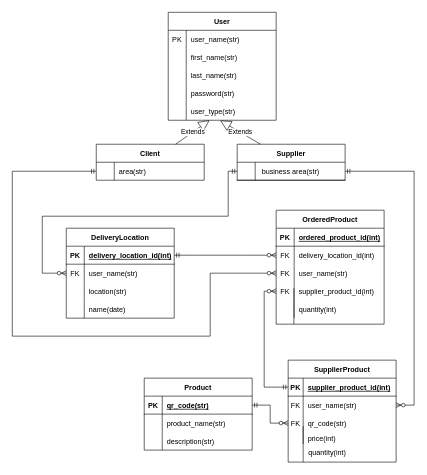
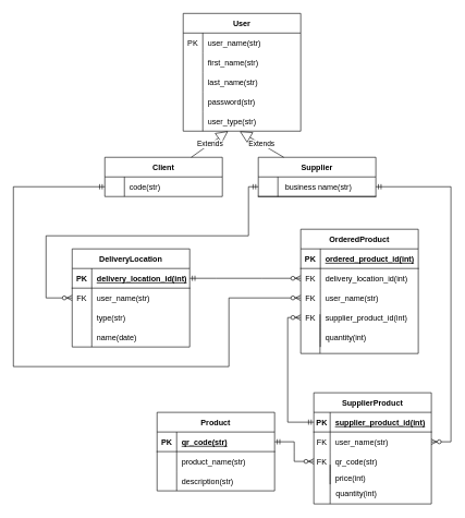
  <mxCell id="0" />
  <mxCell id="1" parent="0" />
  <mxCell id="2" value="Product" style="shape=table;startSize=30;container=1;collapsible=1;childLayout=tableLayout;fixedRows=1;rowLines=0;fontStyle=1;align=center;resizeLast=1;" parent="1" vertex="1"><mxGeometry x="240" y="630" width="180" height="120" as="geometry" /></mxCell>
  <mxCell id="3" value="" style="shape=tableRow;horizontal=0;startSize=0;swimlaneHead=0;swimlaneBody=0;fillColor=none;collapsible=0;dropTarget=0;points=[[0,0.5],[1,0.5]];portConstraint=eastwest;top=0;left=0;right=0;bottom=1;" parent="2" vertex="1"><mxGeometry y="30" width="180" height="30" as="geometry" /></mxCell>
  <mxCell id="4" value="PK" style="shape=partialRectangle;connectable=0;fillColor=none;top=0;left=0;bottom=0;right=0;fontStyle=1;overflow=hidden;" parent="3" vertex="1"><mxGeometry width="30" height="30" as="geometry"><mxRectangle width="30" height="30" as="alternateBounds" /></mxGeometry></mxCell>
  <mxCell id="5" value="qr_code(str)" style="shape=partialRectangle;connectable=0;fillColor=none;top=0;left=0;bottom=0;right=0;align=left;spacingLeft=6;fontStyle=5;overflow=hidden;" parent="3" vertex="1"><mxGeometry x="30" width="150" height="30" as="geometry"><mxRectangle width="150" height="30" as="alternateBounds" /></mxGeometry></mxCell>
  <mxCell id="6" value="" style="shape=tableRow;horizontal=0;startSize=0;swimlaneHead=0;swimlaneBody=0;fillColor=none;collapsible=0;dropTarget=0;points=[[0,0.5],[1,0.5]];portConstraint=eastwest;top=0;left=0;right=0;bottom=0;" parent="2" vertex="1"><mxGeometry y="60" width="180" height="30" as="geometry" /></mxCell>
  <mxCell id="7" value="" style="shape=partialRectangle;connectable=0;fillColor=none;top=0;left=0;bottom=0;right=0;editable=1;overflow=hidden;" parent="6" vertex="1"><mxGeometry width="30" height="30" as="geometry"><mxRectangle width="30" height="30" as="alternateBounds" /></mxGeometry></mxCell>
  <mxCell id="8" value="product_name(str)" style="shape=partialRectangle;connectable=0;fillColor=none;top=0;left=0;bottom=0;right=0;align=left;spacingLeft=6;overflow=hidden;" parent="6" vertex="1"><mxGeometry x="30" width="150" height="30" as="geometry"><mxRectangle width="150" height="30" as="alternateBounds" /></mxGeometry></mxCell>
  <mxCell id="9" value="" style="shape=tableRow;horizontal=0;startSize=0;swimlaneHead=0;swimlaneBody=0;fillColor=none;collapsible=0;dropTarget=0;points=[[0,0.5],[1,0.5]];portConstraint=eastwest;top=0;left=0;right=0;bottom=0;" parent="2" vertex="1"><mxGeometry y="90" width="180" height="30" as="geometry" /></mxCell>
  <mxCell id="10" value="" style="shape=partialRectangle;connectable=0;fillColor=none;top=0;left=0;bottom=0;right=0;editable=1;overflow=hidden;" parent="9" vertex="1"><mxGeometry width="30" height="30" as="geometry"><mxRectangle width="30" height="30" as="alternateBounds" /></mxGeometry></mxCell>
  <mxCell id="11" value="description(str)" style="shape=partialRectangle;connectable=0;fillColor=none;top=0;left=0;bottom=0;right=0;align=left;spacingLeft=6;overflow=hidden;" parent="9" vertex="1"><mxGeometry x="30" width="150" height="30" as="geometry"><mxRectangle width="150" height="30" as="alternateBounds" /></mxGeometry></mxCell>
  <mxCell id="12" value="Client" style="shape=table;startSize=30;container=1;collapsible=1;childLayout=tableLayout;fixedRows=1;rowLines=0;fontStyle=1;align=center;resizeLast=1;" parent="1" vertex="1"><mxGeometry x="160" y="240" width="180" height="60" as="geometry" /></mxCell>
  <mxCell id="13" value="" style="shape=tableRow;horizontal=0;startSize=0;swimlaneHead=0;swimlaneBody=0;fillColor=none;collapsible=0;dropTarget=0;points=[[0,0.5],[1,0.5]];portConstraint=eastwest;top=0;left=0;right=0;bottom=0;" parent="12" vertex="1"><mxGeometry y="30" width="180" height="30" as="geometry" /></mxCell>
  <mxCell id="14" value="" style="shape=partialRectangle;connectable=0;fillColor=none;top=0;left=0;bottom=0;right=0;editable=1;overflow=hidden;" parent="13" vertex="1"><mxGeometry width="30" height="30" as="geometry"><mxRectangle width="30" height="30" as="alternateBounds" /></mxGeometry></mxCell>
- <mxCell id="15" value="area(str)" style="shape=partialRectangle;connectable=0;fillColor=none;top=0;left=0;bottom=0;right=0;align=left;spacingLeft=6;overflow=hidden;" parent="13" vertex="1"><mxGeometry x="30" width="150" height="30" as="geometry"><mxRectangle width="150" height="30" as="alternateBounds" /></mxGeometry></mxCell>
+ <mxCell id="15" value="code(str)" style="shape=partialRectangle;connectable=0;fillColor=none;top=0;left=0;bottom=0;right=0;align=left;spacingLeft=6;overflow=hidden;" parent="13" vertex="1"><mxGeometry x="30" width="150" height="30" as="geometry"><mxRectangle width="150" height="30" as="alternateBounds" /></mxGeometry></mxCell>
  <mxCell id="16" value="SupplierProduct" style="shape=table;startSize=30;container=1;collapsible=1;childLayout=tableLayout;fixedRows=1;rowLines=0;fontStyle=1;align=center;resizeLast=1;" parent="1" vertex="1"><mxGeometry x="480" y="600" width="180" height="170" as="geometry" /></mxCell>
  <mxCell id="17" value="" style="shape=tableRow;horizontal=0;startSize=0;swimlaneHead=0;swimlaneBody=0;fillColor=none;collapsible=0;dropTarget=0;points=[[0,0.5],[1,0.5]];portConstraint=eastwest;top=0;left=0;right=0;bottom=1;" parent="16" vertex="1"><mxGeometry y="30" width="180" height="30" as="geometry" /></mxCell>
  <mxCell id="18" value="PK" style="shape=partialRectangle;connectable=0;fillColor=none;top=0;left=0;bottom=0;right=0;fontStyle=1;overflow=hidden;" parent="17" vertex="1"><mxGeometry width="25" height="30" as="geometry"><mxRectangle width="25" height="30" as="alternateBounds" /></mxGeometry></mxCell>
  <mxCell id="19" value="supplier_product_id(int)" style="shape=partialRectangle;connectable=0;fillColor=none;top=0;left=0;bottom=0;right=0;align=left;spacingLeft=6;fontStyle=5;overflow=hidden;" parent="17" vertex="1"><mxGeometry x="25" width="155" height="30" as="geometry"><mxRectangle width="155" height="30" as="alternateBounds" /></mxGeometry></mxCell>
  <mxCell id="20" value="" style="shape=tableRow;horizontal=0;startSize=0;swimlaneHead=0;swimlaneBody=0;fillColor=none;collapsible=0;dropTarget=0;points=[[0,0.5],[1,0.5]];portConstraint=eastwest;top=0;left=0;right=0;bottom=0;" parent="16" vertex="1"><mxGeometry y="60" width="180" height="30" as="geometry" /></mxCell>
  <mxCell id="21" value="FK" style="shape=partialRectangle;connectable=0;fillColor=none;top=0;left=0;bottom=0;right=0;editable=1;overflow=hidden;" parent="20" vertex="1"><mxGeometry width="25" height="30" as="geometry"><mxRectangle width="25" height="30" as="alternateBounds" /></mxGeometry></mxCell>
  <mxCell id="22" value="user_name(str)" style="shape=partialRectangle;connectable=0;fillColor=none;top=0;left=0;bottom=0;right=0;align=left;spacingLeft=6;overflow=hidden;" parent="20" vertex="1"><mxGeometry x="25" width="155" height="30" as="geometry"><mxRectangle width="155" height="30" as="alternateBounds" /></mxGeometry></mxCell>
  <mxCell id="23" value="" style="shape=tableRow;horizontal=0;startSize=0;swimlaneHead=0;swimlaneBody=0;fillColor=none;collapsible=0;dropTarget=0;points=[[0,0.5],[1,0.5]];portConstraint=eastwest;top=0;left=0;right=0;bottom=0;" parent="16" vertex="1"><mxGeometry y="90" width="180" height="30" as="geometry" /></mxCell>
  <mxCell id="24" value="FK" style="shape=partialRectangle;connectable=0;fillColor=none;top=0;left=0;bottom=0;right=0;editable=1;overflow=hidden;" parent="23" vertex="1"><mxGeometry width="25" height="30" as="geometry"><mxRectangle width="25" height="30" as="alternateBounds" /></mxGeometry></mxCell>
  <mxCell id="25" value="qr_code(str)" style="shape=partialRectangle;connectable=0;fillColor=none;top=0;left=0;bottom=0;right=0;align=left;spacingLeft=6;overflow=hidden;" parent="23" vertex="1"><mxGeometry x="25" width="155" height="30" as="geometry"><mxRectangle width="155" height="30" as="alternateBounds" /></mxGeometry></mxCell>
  <mxCell id="26" value="" style="shape=tableRow;horizontal=0;startSize=0;swimlaneHead=0;swimlaneBody=0;fillColor=none;collapsible=0;dropTarget=0;points=[[0,0.5],[1,0.5]];portConstraint=eastwest;top=0;left=0;right=0;bottom=0;" parent="16" vertex="1"><mxGeometry y="120" width="180" height="20" as="geometry" /></mxCell>
  <mxCell id="27" value="" style="shape=partialRectangle;connectable=0;fillColor=none;top=0;left=0;bottom=0;right=0;editable=1;overflow=hidden;" parent="26" vertex="1"><mxGeometry width="25" height="20" as="geometry"><mxRectangle width="25" height="20" as="alternateBounds" /></mxGeometry></mxCell>
  <mxCell id="28" value="price(int)" style="shape=partialRectangle;connectable=0;fillColor=none;top=0;left=0;bottom=0;right=0;align=left;spacingLeft=6;overflow=hidden;" parent="26" vertex="1"><mxGeometry x="25" width="155" height="20" as="geometry"><mxRectangle width="155" height="20" as="alternateBounds" /></mxGeometry></mxCell>
  <mxCell id="29" value="DeliveryLocation" style="shape=table;startSize=30;container=1;collapsible=1;childLayout=tableLayout;fixedRows=1;rowLines=0;fontStyle=1;align=center;resizeLast=1;" parent="1" vertex="1"><mxGeometry x="110" y="380" width="180" height="150" as="geometry" /></mxCell>
  <mxCell id="30" value="" style="shape=tableRow;horizontal=0;startSize=0;swimlaneHead=0;swimlaneBody=0;fillColor=none;collapsible=0;dropTarget=0;points=[[0,0.5],[1,0.5]];portConstraint=eastwest;top=0;left=0;right=0;bottom=1;" parent="29" vertex="1"><mxGeometry y="30" width="180" height="30" as="geometry" /></mxCell>
  <mxCell id="31" value="PK" style="shape=partialRectangle;connectable=0;fillColor=none;top=0;left=0;bottom=0;right=0;fontStyle=1;overflow=hidden;" parent="30" vertex="1"><mxGeometry width="30" height="30" as="geometry"><mxRectangle width="30" height="30" as="alternateBounds" /></mxGeometry></mxCell>
  <mxCell id="32" value="delivery_location_id(int)" style="shape=partialRectangle;connectable=0;fillColor=none;top=0;left=0;bottom=0;right=0;align=left;spacingLeft=6;fontStyle=5;overflow=hidden;" parent="30" vertex="1"><mxGeometry x="30" width="150" height="30" as="geometry"><mxRectangle width="150" height="30" as="alternateBounds" /></mxGeometry></mxCell>
  <mxCell id="33" value="" style="shape=tableRow;horizontal=0;startSize=0;swimlaneHead=0;swimlaneBody=0;fillColor=none;collapsible=0;dropTarget=0;points=[[0,0.5],[1,0.5]];portConstraint=eastwest;top=0;left=0;right=0;bottom=0;" parent="29" vertex="1"><mxGeometry y="60" width="180" height="30" as="geometry" /></mxCell>
  <mxCell id="34" value="FK" style="shape=partialRectangle;connectable=0;fillColor=none;top=0;left=0;bottom=0;right=0;editable=1;overflow=hidden;" parent="33" vertex="1"><mxGeometry width="30" height="30" as="geometry"><mxRectangle width="30" height="30" as="alternateBounds" /></mxGeometry></mxCell>
  <mxCell id="35" value="user_name(str)" style="shape=partialRectangle;connectable=0;fillColor=none;top=0;left=0;bottom=0;right=0;align=left;spacingLeft=6;overflow=hidden;" parent="33" vertex="1"><mxGeometry x="30" width="150" height="30" as="geometry"><mxRectangle width="150" height="30" as="alternateBounds" /></mxGeometry></mxCell>
  <mxCell id="36" value="" style="shape=tableRow;horizontal=0;startSize=0;swimlaneHead=0;swimlaneBody=0;fillColor=none;collapsible=0;dropTarget=0;points=[[0,0.5],[1,0.5]];portConstraint=eastwest;top=0;left=0;right=0;bottom=0;" parent="29" vertex="1"><mxGeometry y="90" width="180" height="30" as="geometry" /></mxCell>
  <mxCell id="37" value="" style="shape=partialRectangle;connectable=0;fillColor=none;top=0;left=0;bottom=0;right=0;editable=1;overflow=hidden;" parent="36" vertex="1"><mxGeometry width="30" height="30" as="geometry"><mxRectangle width="30" height="30" as="alternateBounds" /></mxGeometry></mxCell>
- <mxCell id="38" value="location(str)" style="shape=partialRectangle;connectable=0;fillColor=none;top=0;left=0;bottom=0;right=0;align=left;spacingLeft=6;overflow=hidden;" parent="36" vertex="1"><mxGeometry x="30" width="150" height="30" as="geometry"><mxRectangle width="150" height="30" as="alternateBounds" /></mxGeometry></mxCell>
+ <mxCell id="38" value="type(str)" style="shape=partialRectangle;connectable=0;fillColor=none;top=0;left=0;bottom=0;right=0;align=left;spacingLeft=6;overflow=hidden;" parent="36" vertex="1"><mxGeometry x="30" width="150" height="30" as="geometry"><mxRectangle width="150" height="30" as="alternateBounds" /></mxGeometry></mxCell>
  <mxCell id="39" value="" style="shape=tableRow;horizontal=0;startSize=0;swimlaneHead=0;swimlaneBody=0;fillColor=none;collapsible=0;dropTarget=0;points=[[0,0.5],[1,0.5]];portConstraint=eastwest;top=0;left=0;right=0;bottom=0;" parent="29" vertex="1"><mxGeometry y="120" width="180" height="30" as="geometry" /></mxCell>
  <mxCell id="40" value="" style="shape=partialRectangle;connectable=0;fillColor=none;top=0;left=0;bottom=0;right=0;editable=1;overflow=hidden;" parent="39" vertex="1"><mxGeometry width="30" height="30" as="geometry"><mxRectangle width="30" height="30" as="alternateBounds" /></mxGeometry></mxCell>
  <mxCell id="41" value="name(date)" style="shape=partialRectangle;connectable=0;fillColor=none;top=0;left=0;bottom=0;right=0;align=left;spacingLeft=6;overflow=hidden;" parent="39" vertex="1"><mxGeometry x="30" width="150" height="30" as="geometry"><mxRectangle width="150" height="30" as="alternateBounds" /></mxGeometry></mxCell>
  <mxCell id="42" value="OrderedProduct" style="shape=table;startSize=30;container=1;collapsible=1;childLayout=tableLayout;fixedRows=1;rowLines=0;fontStyle=1;align=center;resizeLast=1;" parent="1" vertex="1"><mxGeometry x="460" y="350" width="180" height="190" as="geometry" /></mxCell>
  <mxCell id="43" value="" style="shape=tableRow;horizontal=0;startSize=0;swimlaneHead=0;swimlaneBody=0;fillColor=none;collapsible=0;dropTarget=0;points=[[0,0.5],[1,0.5]];portConstraint=eastwest;top=0;left=0;right=0;bottom=1;" parent="42" vertex="1"><mxGeometry y="30" width="180" height="30" as="geometry" /></mxCell>
  <mxCell id="44" value="PK" style="shape=partialRectangle;connectable=0;fillColor=none;top=0;left=0;bottom=0;right=0;fontStyle=1;overflow=hidden;" parent="43" vertex="1"><mxGeometry width="30" height="30" as="geometry"><mxRectangle width="30" height="30" as="alternateBounds" /></mxGeometry></mxCell>
  <mxCell id="45" value="ordered_product_id(int)" style="shape=partialRectangle;connectable=0;fillColor=none;top=0;left=0;bottom=0;right=0;align=left;spacingLeft=6;fontStyle=5;overflow=hidden;" parent="43" vertex="1"><mxGeometry x="30" width="150" height="30" as="geometry"><mxRectangle width="150" height="30" as="alternateBounds" /></mxGeometry></mxCell>
  <mxCell id="46" value="" style="shape=tableRow;horizontal=0;startSize=0;swimlaneHead=0;swimlaneBody=0;fillColor=none;collapsible=0;dropTarget=0;points=[[0,0.5],[1,0.5]];portConstraint=eastwest;top=0;left=0;right=0;bottom=0;" parent="42" vertex="1"><mxGeometry y="60" width="180" height="30" as="geometry" /></mxCell>
  <mxCell id="47" value="FK" style="shape=partialRectangle;connectable=0;fillColor=none;top=0;left=0;bottom=0;right=0;editable=1;overflow=hidden;" parent="46" vertex="1"><mxGeometry width="30" height="30" as="geometry"><mxRectangle width="30" height="30" as="alternateBounds" /></mxGeometry></mxCell>
  <mxCell id="48" value="delivery_location_id(int)" style="shape=partialRectangle;connectable=0;fillColor=none;top=0;left=0;bottom=0;right=0;align=left;spacingLeft=6;overflow=hidden;" parent="46" vertex="1"><mxGeometry x="30" width="150" height="30" as="geometry"><mxRectangle width="150" height="30" as="alternateBounds" /></mxGeometry></mxCell>
  <mxCell id="49" value="" style="shape=tableRow;horizontal=0;startSize=0;swimlaneHead=0;swimlaneBody=0;fillColor=none;collapsible=0;dropTarget=0;points=[[0,0.5],[1,0.5]];portConstraint=eastwest;top=0;left=0;right=0;bottom=0;" parent="42" vertex="1"><mxGeometry y="90" width="180" height="30" as="geometry" /></mxCell>
  <mxCell id="50" value="FK" style="shape=partialRectangle;connectable=0;fillColor=none;top=0;left=0;bottom=0;right=0;editable=1;overflow=hidden;" parent="49" vertex="1"><mxGeometry width="30" height="30" as="geometry"><mxRectangle width="30" height="30" as="alternateBounds" /></mxGeometry></mxCell>
  <mxCell id="51" value="user_name(str)" style="shape=partialRectangle;connectable=0;fillColor=none;top=0;left=0;bottom=0;right=0;align=left;spacingLeft=6;overflow=hidden;" parent="49" vertex="1"><mxGeometry x="30" width="150" height="30" as="geometry"><mxRectangle width="150" height="30" as="alternateBounds" /></mxGeometry></mxCell>
  <mxCell id="52" value="" style="shape=tableRow;horizontal=0;startSize=0;swimlaneHead=0;swimlaneBody=0;fillColor=none;collapsible=0;dropTarget=0;points=[[0,0.5],[1,0.5]];portConstraint=eastwest;top=0;left=0;right=0;bottom=0;" parent="42" vertex="1"><mxGeometry y="120" width="180" height="30" as="geometry" /></mxCell>
  <mxCell id="53" value="FK" style="shape=partialRectangle;connectable=0;fillColor=none;top=0;left=0;bottom=0;right=0;editable=1;overflow=hidden;" parent="52" vertex="1"><mxGeometry width="30" height="30" as="geometry"><mxRectangle width="30" height="30" as="alternateBounds" /></mxGeometry></mxCell>
  <mxCell id="54" value="supplier_product_id(int)" style="shape=partialRectangle;connectable=0;fillColor=none;top=0;left=0;bottom=0;right=0;align=left;spacingLeft=6;overflow=hidden;" parent="52" vertex="1"><mxGeometry x="30" width="150" height="30" as="geometry"><mxRectangle width="150" height="30" as="alternateBounds" /></mxGeometry></mxCell>
  <mxCell id="55" value="" style="shape=tableRow;horizontal=0;startSize=0;swimlaneHead=0;swimlaneBody=0;fillColor=none;collapsible=0;dropTarget=0;points=[[0,0.5],[1,0.5]];portConstraint=eastwest;top=0;left=0;right=0;bottom=0;" parent="42" vertex="1"><mxGeometry y="150" width="180" height="30" as="geometry" /></mxCell>
  <mxCell id="56" value="" style="shape=partialRectangle;connectable=0;fillColor=none;top=0;left=0;bottom=0;right=0;editable=1;overflow=hidden;" parent="55" vertex="1"><mxGeometry width="30" height="30" as="geometry"><mxRectangle width="30" height="30" as="alternateBounds" /></mxGeometry></mxCell>
  <mxCell id="57" value="quantity(int)" style="shape=partialRectangle;connectable=0;fillColor=none;top=0;left=0;bottom=0;right=0;align=left;spacingLeft=6;overflow=hidden;" parent="55" vertex="1"><mxGeometry x="30" width="150" height="30" as="geometry"><mxRectangle width="150" height="30" as="alternateBounds" /></mxGeometry></mxCell>
  <mxCell id="58" value="quantity(int)" style="text;html=1;align=center;verticalAlign=middle;resizable=0;points=[];autosize=1;strokeColor=none;fillColor=none;" parent="1" vertex="1"><mxGeometry x="500" y="740" width="90" height="30" as="geometry" /></mxCell>
  <mxCell id="59" value="" style="fontSize=12;html=1;endArrow=ERzeroToMany;startArrow=ERmandOne;rounded=0;exitX=1;exitY=0.5;exitDx=0;exitDy=0;entryX=0;entryY=0.5;entryDx=0;entryDy=0;" parent="1" source="30" target="46" edge="1"><mxGeometry width="100" height="100" relative="1" as="geometry"><mxPoint x="440" y="450" as="sourcePoint" /><mxPoint x="440" y="490" as="targetPoint" /><Array as="points"><mxPoint x="330" y="425" /><mxPoint x="400" y="425" /></Array></mxGeometry></mxCell>
  <mxCell id="60" value="User" style="shape=table;startSize=30;container=1;collapsible=1;childLayout=tableLayout;fixedRows=1;rowLines=0;fontStyle=1;align=center;resizeLast=1;" parent="1" vertex="1"><mxGeometry x="280" y="20" width="180" height="180" as="geometry" /></mxCell>
  <mxCell id="61" value="" style="shape=tableRow;horizontal=0;startSize=0;swimlaneHead=0;swimlaneBody=0;fillColor=none;collapsible=0;dropTarget=0;points=[[0,0.5],[1,0.5]];portConstraint=eastwest;top=0;left=0;right=0;bottom=0;" parent="60" vertex="1"><mxGeometry y="30" width="180" height="30" as="geometry" /></mxCell>
  <mxCell id="62" value="PK" style="shape=partialRectangle;connectable=0;fillColor=none;top=0;left=0;bottom=0;right=0;editable=1;overflow=hidden;" parent="61" vertex="1"><mxGeometry width="30" height="30" as="geometry"><mxRectangle width="30" height="30" as="alternateBounds" /></mxGeometry></mxCell>
  <mxCell id="63" value="user_name(str)" style="shape=partialRectangle;connectable=0;fillColor=none;top=0;left=0;bottom=0;right=0;align=left;spacingLeft=6;overflow=hidden;" parent="61" vertex="1"><mxGeometry x="30" width="150" height="30" as="geometry"><mxRectangle width="150" height="30" as="alternateBounds" /></mxGeometry></mxCell>
  <mxCell id="64" value="" style="shape=tableRow;horizontal=0;startSize=0;swimlaneHead=0;swimlaneBody=0;fillColor=none;collapsible=0;dropTarget=0;points=[[0,0.5],[1,0.5]];portConstraint=eastwest;top=0;left=0;right=0;bottom=0;" parent="60" vertex="1"><mxGeometry y="60" width="180" height="30" as="geometry" /></mxCell>
  <mxCell id="65" value="" style="shape=partialRectangle;connectable=0;fillColor=none;top=0;left=0;bottom=0;right=0;editable=1;overflow=hidden;" parent="64" vertex="1"><mxGeometry width="30" height="30" as="geometry"><mxRectangle width="30" height="30" as="alternateBounds" /></mxGeometry></mxCell>
  <mxCell id="66" value="first_name(str)" style="shape=partialRectangle;connectable=0;fillColor=none;top=0;left=0;bottom=0;right=0;align=left;spacingLeft=6;overflow=hidden;" parent="64" vertex="1"><mxGeometry x="30" width="150" height="30" as="geometry"><mxRectangle width="150" height="30" as="alternateBounds" /></mxGeometry></mxCell>
  <mxCell id="67" value="" style="shape=tableRow;horizontal=0;startSize=0;swimlaneHead=0;swimlaneBody=0;fillColor=none;collapsible=0;dropTarget=0;points=[[0,0.5],[1,0.5]];portConstraint=eastwest;top=0;left=0;right=0;bottom=0;" parent="60" vertex="1"><mxGeometry y="90" width="180" height="30" as="geometry" /></mxCell>
  <mxCell id="68" value="" style="shape=partialRectangle;connectable=0;fillColor=none;top=0;left=0;bottom=0;right=0;editable=1;overflow=hidden;" parent="67" vertex="1"><mxGeometry width="30" height="30" as="geometry"><mxRectangle width="30" height="30" as="alternateBounds" /></mxGeometry></mxCell>
  <mxCell id="69" value="last_name(str)" style="shape=partialRectangle;connectable=0;fillColor=none;top=0;left=0;bottom=0;right=0;align=left;spacingLeft=6;overflow=hidden;" parent="67" vertex="1"><mxGeometry x="30" width="150" height="30" as="geometry"><mxRectangle width="150" height="30" as="alternateBounds" /></mxGeometry></mxCell>
  <mxCell id="70" value="" style="shape=tableRow;horizontal=0;startSize=0;swimlaneHead=0;swimlaneBody=0;fillColor=none;collapsible=0;dropTarget=0;points=[[0,0.5],[1,0.5]];portConstraint=eastwest;top=0;left=0;right=0;bottom=0;" parent="60" vertex="1"><mxGeometry y="120" width="180" height="30" as="geometry" /></mxCell>
  <mxCell id="71" value="" style="shape=partialRectangle;connectable=0;fillColor=none;top=0;left=0;bottom=0;right=0;editable=1;overflow=hidden;" parent="70" vertex="1"><mxGeometry width="30" height="30" as="geometry"><mxRectangle width="30" height="30" as="alternateBounds" /></mxGeometry></mxCell>
  <mxCell id="72" value="password(str)" style="shape=partialRectangle;connectable=0;fillColor=none;top=0;left=0;bottom=0;right=0;align=left;spacingLeft=6;overflow=hidden;" parent="70" vertex="1"><mxGeometry x="30" width="150" height="30" as="geometry"><mxRectangle width="150" height="30" as="alternateBounds" /></mxGeometry></mxCell>
  <mxCell id="73" value="" style="shape=tableRow;horizontal=0;startSize=0;swimlaneHead=0;swimlaneBody=0;fillColor=none;collapsible=0;dropTarget=0;points=[[0,0.5],[1,0.5]];portConstraint=eastwest;top=0;left=0;right=0;bottom=0;" parent="60" vertex="1"><mxGeometry y="150" width="180" height="30" as="geometry" /></mxCell>
  <mxCell id="74" value="" style="shape=partialRectangle;connectable=0;fillColor=none;top=0;left=0;bottom=0;right=0;editable=1;overflow=hidden;" parent="73" vertex="1"><mxGeometry width="30" height="30" as="geometry"><mxRectangle width="30" height="30" as="alternateBounds" /></mxGeometry></mxCell>
  <mxCell id="75" value="user_type(str)" style="shape=partialRectangle;connectable=0;fillColor=none;top=0;left=0;bottom=0;right=0;align=left;spacingLeft=6;overflow=hidden;" parent="73" vertex="1"><mxGeometry x="30" width="150" height="30" as="geometry"><mxRectangle width="150" height="30" as="alternateBounds" /></mxGeometry></mxCell>
  <mxCell id="76" value="" style="endArrow=none;html=1;rounded=0;curved=1;elbow=vertical;" parent="1" edge="1"><mxGeometry width="50" height="50" relative="1" as="geometry"><mxPoint x="505" y="770" as="sourcePoint" /><mxPoint x="505" y="710" as="targetPoint" /></mxGeometry></mxCell>
  <mxCell id="77" value="" style="endArrow=none;html=1;rounded=0;curved=1;elbow=vertical;" parent="1" edge="1"><mxGeometry width="50" height="50" relative="1" as="geometry"><mxPoint x="489.5" y="540" as="sourcePoint" /><mxPoint x="489.5" y="480" as="targetPoint" /></mxGeometry></mxCell>
  <mxCell id="78" value="Supplier" style="shape=table;startSize=30;container=1;collapsible=1;childLayout=tableLayout;fixedRows=1;rowLines=0;fontStyle=1;align=center;resizeLast=1;" parent="1" vertex="1"><mxGeometry x="395" y="240" width="180" height="60" as="geometry" /></mxCell>
  <mxCell id="79" value="" style="shape=tableRow;horizontal=0;startSize=0;swimlaneHead=0;swimlaneBody=0;fillColor=none;collapsible=0;dropTarget=0;points=[[0,0.5],[1,0.5]];portConstraint=eastwest;top=0;left=0;right=0;bottom=1;" parent="78" vertex="1"><mxGeometry y="30" width="180" height="30" as="geometry" /></mxCell>
  <mxCell id="80" value="" style="shape=partialRectangle;connectable=0;fillColor=none;top=0;left=0;bottom=0;right=0;fontStyle=1;overflow=hidden;" parent="79" vertex="1"><mxGeometry width="30" height="30" as="geometry"><mxRectangle width="30" height="30" as="alternateBounds" /></mxGeometry></mxCell>
- <mxCell id="81" value=" business area(str)" style="shape=partialRectangle;connectable=0;fillColor=none;top=0;left=0;bottom=0;right=0;align=left;spacingLeft=6;fontStyle=0;overflow=hidden;" parent="79" vertex="1"><mxGeometry x="30" width="150" height="30" as="geometry"><mxRectangle width="150" height="30" as="alternateBounds" /></mxGeometry></mxCell>
+ <mxCell id="81" value=" business name(str)" style="shape=partialRectangle;connectable=0;fillColor=none;top=0;left=0;bottom=0;right=0;align=left;spacingLeft=6;fontStyle=0;overflow=hidden;" parent="79" vertex="1"><mxGeometry x="30" width="150" height="30" as="geometry"><mxRectangle width="150" height="30" as="alternateBounds" /></mxGeometry></mxCell>
  <mxCell id="82" value="" style="fontSize=12;html=1;endArrow=ERzeroToMany;startArrow=ERmandOne;rounded=0;entryX=0;entryY=0.5;entryDx=0;entryDy=0;exitX=0;exitY=0.5;exitDx=0;exitDy=0;strokeWidth=1;" parent="1" source="79" target="33" edge="1"><mxGeometry width="100" height="100" relative="1" as="geometry"><mxPoint x="150" y="400" as="sourcePoint" /><mxPoint x="250" y="300" as="targetPoint" /><Array as="points"><mxPoint x="380" y="285" /><mxPoint x="380" y="360" /><mxPoint x="70" y="360" /><mxPoint x="70" y="455" /></Array></mxGeometry></mxCell>
  <mxCell id="83" value="" style="fontSize=12;html=1;endArrow=ERzeroToMany;startArrow=ERmandOne;rounded=0;exitX=0;exitY=0.5;exitDx=0;exitDy=0;entryX=0;entryY=0.5;entryDx=0;entryDy=0;" parent="1" target="49" edge="1"><mxGeometry width="100" height="100" relative="1" as="geometry"><mxPoint x="160" y="285" as="sourcePoint" /><mxPoint x="430" y="455" as="targetPoint" /><Array as="points"><mxPoint x="20" y="285" /><mxPoint x="20" y="560" /><mxPoint x="350" y="560" /><mxPoint x="350" y="455" /></Array></mxGeometry></mxCell>
  <mxCell id="84" value="" style="fontSize=12;html=1;endArrow=ERzeroToMany;startArrow=ERmandOne;rounded=0;exitX=0;exitY=0.5;exitDx=0;exitDy=0;entryX=0;entryY=0.5;entryDx=0;entryDy=0;" parent="1" source="17" target="52" edge="1"><mxGeometry width="100" height="100" relative="1" as="geometry"><mxPoint x="290" y="770" as="sourcePoint" /><mxPoint x="440" y="480" as="targetPoint" /><Array as="points"><mxPoint x="440" y="645" /><mxPoint x="440" y="485" /></Array></mxGeometry></mxCell>
  <mxCell id="85" value="" style="fontSize=12;html=1;endArrow=ERzeroToMany;startArrow=ERmandOne;rounded=0;elbow=vertical;exitX=1;exitY=0.5;exitDx=0;exitDy=0;entryX=1;entryY=0.5;entryDx=0;entryDy=0;targetPerimeterSpacing=0;" parent="1" source="79" target="20" edge="1"><mxGeometry width="100" height="100" relative="1" as="geometry"><mxPoint x="640" y="700" as="sourcePoint" /><mxPoint x="650" y="830" as="targetPoint" /><Array as="points"><mxPoint x="690" y="285" /><mxPoint x="690" y="675" /></Array></mxGeometry></mxCell>
  <mxCell id="86" value="Extends" style="endArrow=block;endSize=16;endFill=0;html=1;rounded=0;" parent="1" source="12" target="73" edge="1"><mxGeometry width="160" relative="1" as="geometry"><mxPoint x="190" y="190" as="sourcePoint" /><mxPoint x="350" y="190" as="targetPoint" /></mxGeometry></mxCell>
  <mxCell id="87" value="Extends" style="endArrow=block;endSize=16;endFill=0;html=1;rounded=0;entryX=0.481;entryY=1.011;entryDx=0;entryDy=0;entryPerimeter=0;" parent="1" source="78" target="73" edge="1"><mxGeometry width="160" relative="1" as="geometry"><mxPoint x="390" y="210" as="sourcePoint" /><mxPoint x="550" y="210" as="targetPoint" /></mxGeometry></mxCell>
  <mxCell id="88" value="" style="edgeStyle=entityRelationEdgeStyle;fontSize=12;html=1;endArrow=ERzeroToMany;startArrow=ERmandOne;rounded=0;entryX=0;entryY=0.5;entryDx=0;entryDy=0;exitX=1;exitY=0.5;exitDx=0;exitDy=0;" parent="1" source="3" target="23" edge="1"><mxGeometry width="100" height="100" relative="1" as="geometry"><mxPoint x="90" y="790" as="sourcePoint" /><mxPoint x="190" y="690" as="targetPoint" /></mxGeometry></mxCell>
